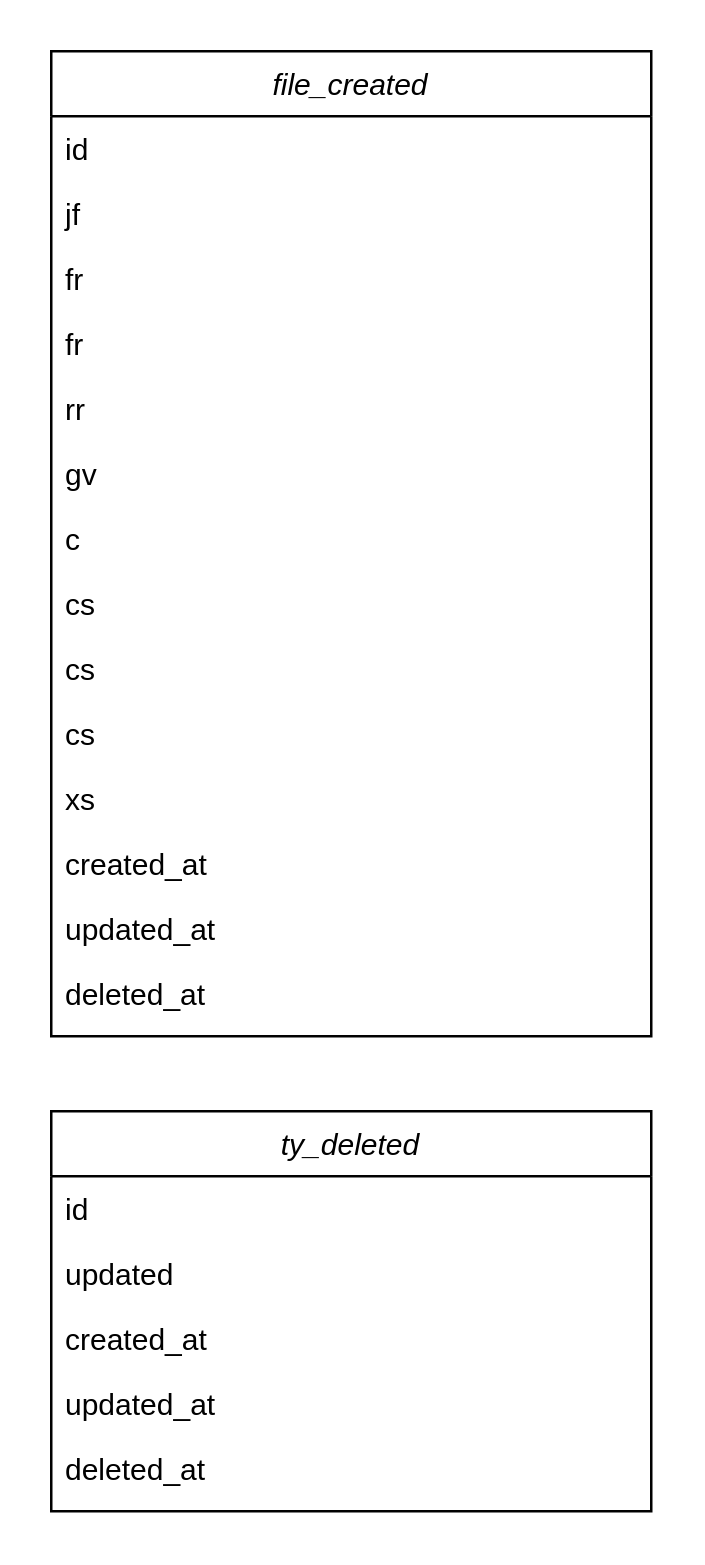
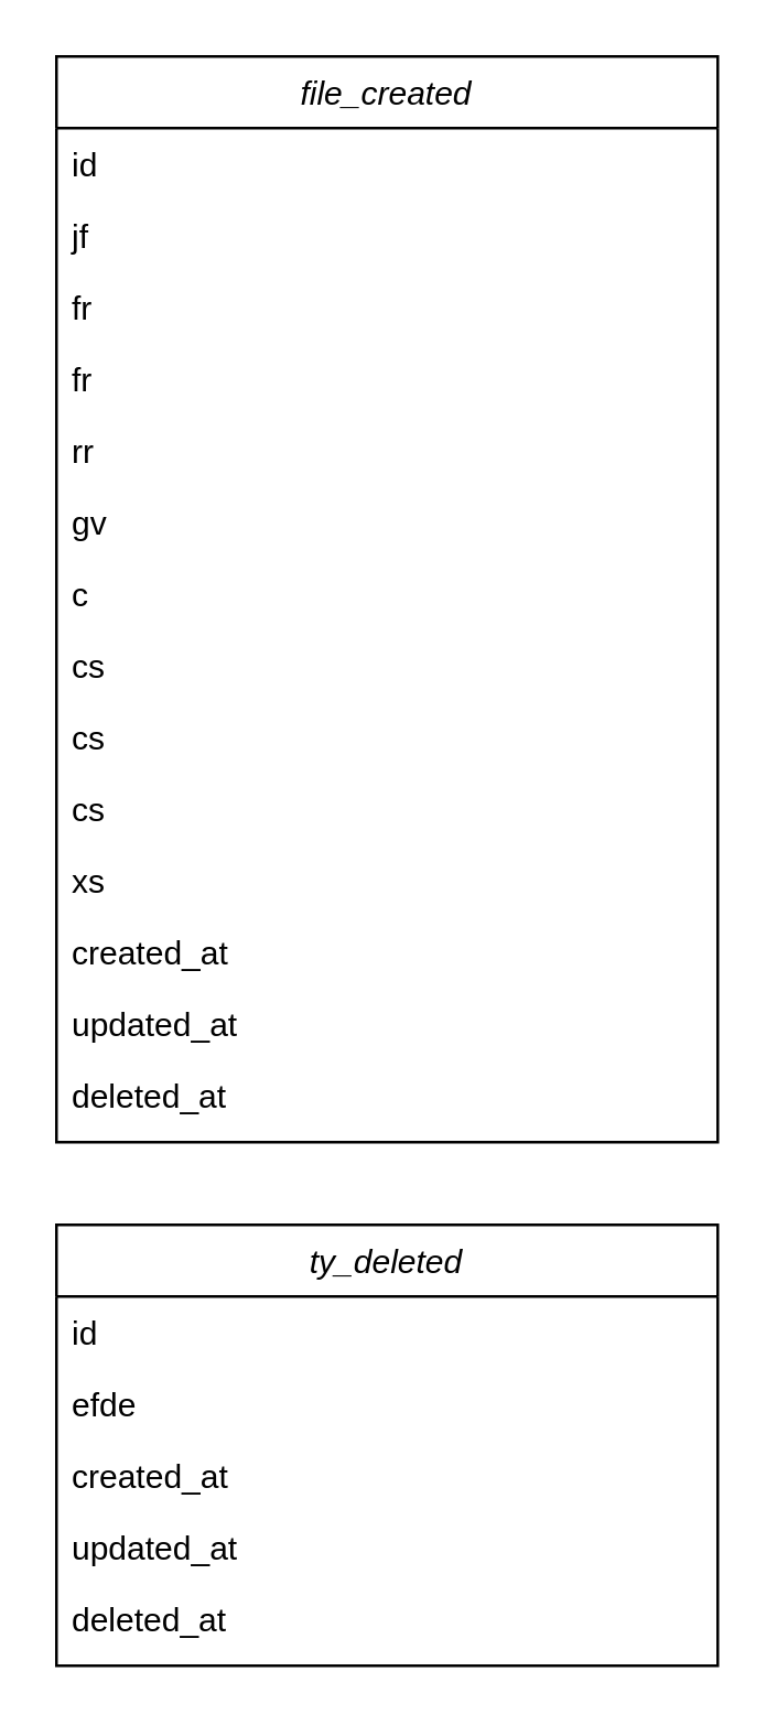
  <mxCell id="0" />
  <mxCell id="1" parent="0" />
  <mxCell id="2" value="file_created" style="swimlane;fontStyle=2;align=center;verticalAlign=top;childLayout=stackLayout;horizontal=1;startSize=26;horizontalStack=0;resizeParent=1;resizeLast=0;collapsible=1;marginBottom=0;rounded=0;shadow=0;strokeWidth=1;" parent="1" vertex="1"><mxGeometry x="20" y="20" width="240" height="394" as="geometry"><mxRectangle x="230" y="140" width="240" height="26" as="alternateBounds" /></mxGeometry></mxCell>
  <mxCell id="3" value="id" style="text;align=left;verticalAlign=top;spacingLeft=4;spacingRight=4;overflow=hidden;rotatable=0;points=[[0,0.5],[1,0.5]];portConstraint=eastwest;" parent="2" vertex="1"><mxGeometry y="26" width="240" height="26" as="geometry" /></mxCell>
  <mxCell id="4" value="jf" style="text;align=left;verticalAlign=top;spacingLeft=4;spacingRight=4;overflow=hidden;rotatable=0;points=[[0,0.5],[1,0.5]];portConstraint=eastwest;" parent="2" vertex="1"><mxGeometry y="52" width="240" height="26" as="geometry" /></mxCell>
  <mxCell id="5" value="fr" style="text;align=left;verticalAlign=top;spacingLeft=4;spacingRight=4;overflow=hidden;rotatable=0;points=[[0,0.5],[1,0.5]];portConstraint=eastwest;" parent="2" vertex="1"><mxGeometry y="78" width="240" height="26" as="geometry" /></mxCell>
  <mxCell id="6" value="fr" style="text;align=left;verticalAlign=top;spacingLeft=4;spacingRight=4;overflow=hidden;rotatable=0;points=[[0,0.5],[1,0.5]];portConstraint=eastwest;" parent="2" vertex="1"><mxGeometry y="104" width="240" height="26" as="geometry" /></mxCell>
  <mxCell id="7" value="rr" style="text;align=left;verticalAlign=top;spacingLeft=4;spacingRight=4;overflow=hidden;rotatable=0;points=[[0,0.5],[1,0.5]];portConstraint=eastwest;" parent="2" vertex="1"><mxGeometry y="130" width="240" height="26" as="geometry" /></mxCell>
  <mxCell id="8" value="gv" style="text;align=left;verticalAlign=top;spacingLeft=4;spacingRight=4;overflow=hidden;rotatable=0;points=[[0,0.5],[1,0.5]];portConstraint=eastwest;" parent="2" vertex="1"><mxGeometry y="156" width="240" height="26" as="geometry" /></mxCell>
  <mxCell id="9" value="c" style="text;align=left;verticalAlign=top;spacingLeft=4;spacingRight=4;overflow=hidden;rotatable=0;points=[[0,0.5],[1,0.5]];portConstraint=eastwest;" parent="2" vertex="1"><mxGeometry y="182" width="240" height="26" as="geometry" /></mxCell>
  <mxCell id="10" value="cs" style="text;align=left;verticalAlign=top;spacingLeft=4;spacingRight=4;overflow=hidden;rotatable=0;points=[[0,0.5],[1,0.5]];portConstraint=eastwest;" parent="2" vertex="1"><mxGeometry y="208" width="240" height="26" as="geometry" /></mxCell>
  <mxCell id="11" value="cs" style="text;align=left;verticalAlign=top;spacingLeft=4;spacingRight=4;overflow=hidden;rotatable=0;points=[[0,0.5],[1,0.5]];portConstraint=eastwest;" parent="2" vertex="1"><mxGeometry y="234" width="240" height="26" as="geometry" /></mxCell>
  <mxCell id="12" value="cs" style="text;align=left;verticalAlign=top;spacingLeft=4;spacingRight=4;overflow=hidden;rotatable=0;points=[[0,0.5],[1,0.5]];portConstraint=eastwest;" parent="2" vertex="1"><mxGeometry y="260" width="240" height="26" as="geometry" /></mxCell>
  <mxCell id="13" value="xs" style="text;align=left;verticalAlign=top;spacingLeft=4;spacingRight=4;overflow=hidden;rotatable=0;points=[[0,0.5],[1,0.5]];portConstraint=eastwest;" parent="2" vertex="1"><mxGeometry y="286" width="240" height="26" as="geometry" /></mxCell>
  <mxCell id="14" value="created_at" style="text;align=left;verticalAlign=top;spacingLeft=4;spacingRight=4;overflow=hidden;rotatable=0;points=[[0,0.5],[1,0.5]];portConstraint=eastwest;" parent="2" vertex="1"><mxGeometry y="312" width="240" height="26" as="geometry" /></mxCell>
  <mxCell id="15" value="updated_at" style="text;align=left;verticalAlign=top;spacingLeft=4;spacingRight=4;overflow=hidden;rotatable=0;points=[[0,0.5],[1,0.5]];portConstraint=eastwest;" parent="2" vertex="1"><mxGeometry y="338" width="240" height="26" as="geometry" /></mxCell>
  <mxCell id="16" value="deleted_at" style="text;align=left;verticalAlign=top;spacingLeft=4;spacingRight=4;overflow=hidden;rotatable=0;points=[[0,0.5],[1,0.5]];portConstraint=eastwest;" parent="2" vertex="1"><mxGeometry y="364" width="240" height="26" as="geometry" /></mxCell>
  <mxCell id="17" value="ty_deleted" style="swimlane;fontStyle=2;align=center;verticalAlign=top;childLayout=stackLayout;horizontal=1;startSize=26;horizontalStack=0;resizeParent=1;resizeLast=0;collapsible=1;marginBottom=0;rounded=0;shadow=0;strokeWidth=1;" parent="1" vertex="1"><mxGeometry x="20" y="444" width="240" height="160" as="geometry"><mxRectangle x="230" y="564" width="240" height="26" as="alternateBounds" /></mxGeometry></mxCell>
  <mxCell id="18" value="id" style="text;align=left;verticalAlign=top;spacingLeft=4;spacingRight=4;overflow=hidden;rotatable=0;points=[[0,0.5],[1,0.5]];portConstraint=eastwest;" parent="17" vertex="1"><mxGeometry y="26" width="240" height="26" as="geometry" /></mxCell>
- <mxCell id="19" value="updated" style="text;align=left;verticalAlign=top;spacingLeft=4;spacingRight=4;overflow=hidden;rotatable=0;points=[[0,0.5],[1,0.5]];portConstraint=eastwest;" parent="17" vertex="1"><mxGeometry y="52" width="240" height="26" as="geometry" /></mxCell>
+ <mxCell id="19" value="efde" style="text;align=left;verticalAlign=top;spacingLeft=4;spacingRight=4;overflow=hidden;rotatable=0;points=[[0,0.5],[1,0.5]];portConstraint=eastwest;" parent="17" vertex="1"><mxGeometry y="52" width="240" height="26" as="geometry" /></mxCell>
  <mxCell id="20" value="created_at" style="text;align=left;verticalAlign=top;spacingLeft=4;spacingRight=4;overflow=hidden;rotatable=0;points=[[0,0.5],[1,0.5]];portConstraint=eastwest;" parent="17" vertex="1"><mxGeometry y="78" width="240" height="26" as="geometry" /></mxCell>
  <mxCell id="21" value="updated_at" style="text;align=left;verticalAlign=top;spacingLeft=4;spacingRight=4;overflow=hidden;rotatable=0;points=[[0,0.5],[1,0.5]];portConstraint=eastwest;" parent="17" vertex="1"><mxGeometry y="104" width="240" height="26" as="geometry" /></mxCell>
  <mxCell id="22" value="deleted_at" style="text;align=left;verticalAlign=top;spacingLeft=4;spacingRight=4;overflow=hidden;rotatable=0;points=[[0,0.5],[1,0.5]];portConstraint=eastwest;" parent="17" vertex="1"><mxGeometry y="130" width="240" height="26" as="geometry" /></mxCell>
